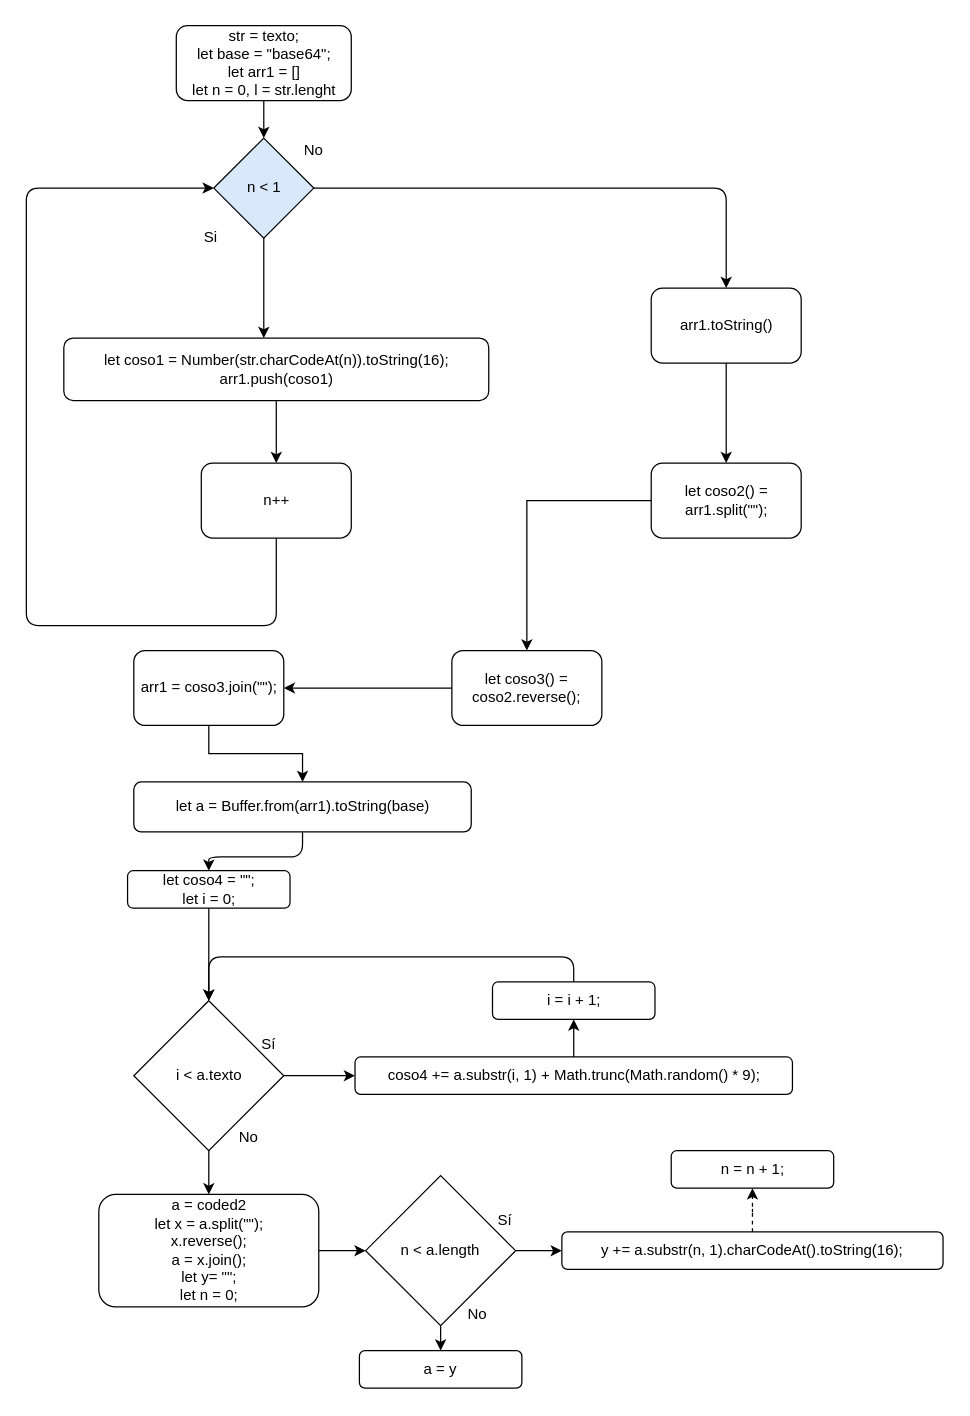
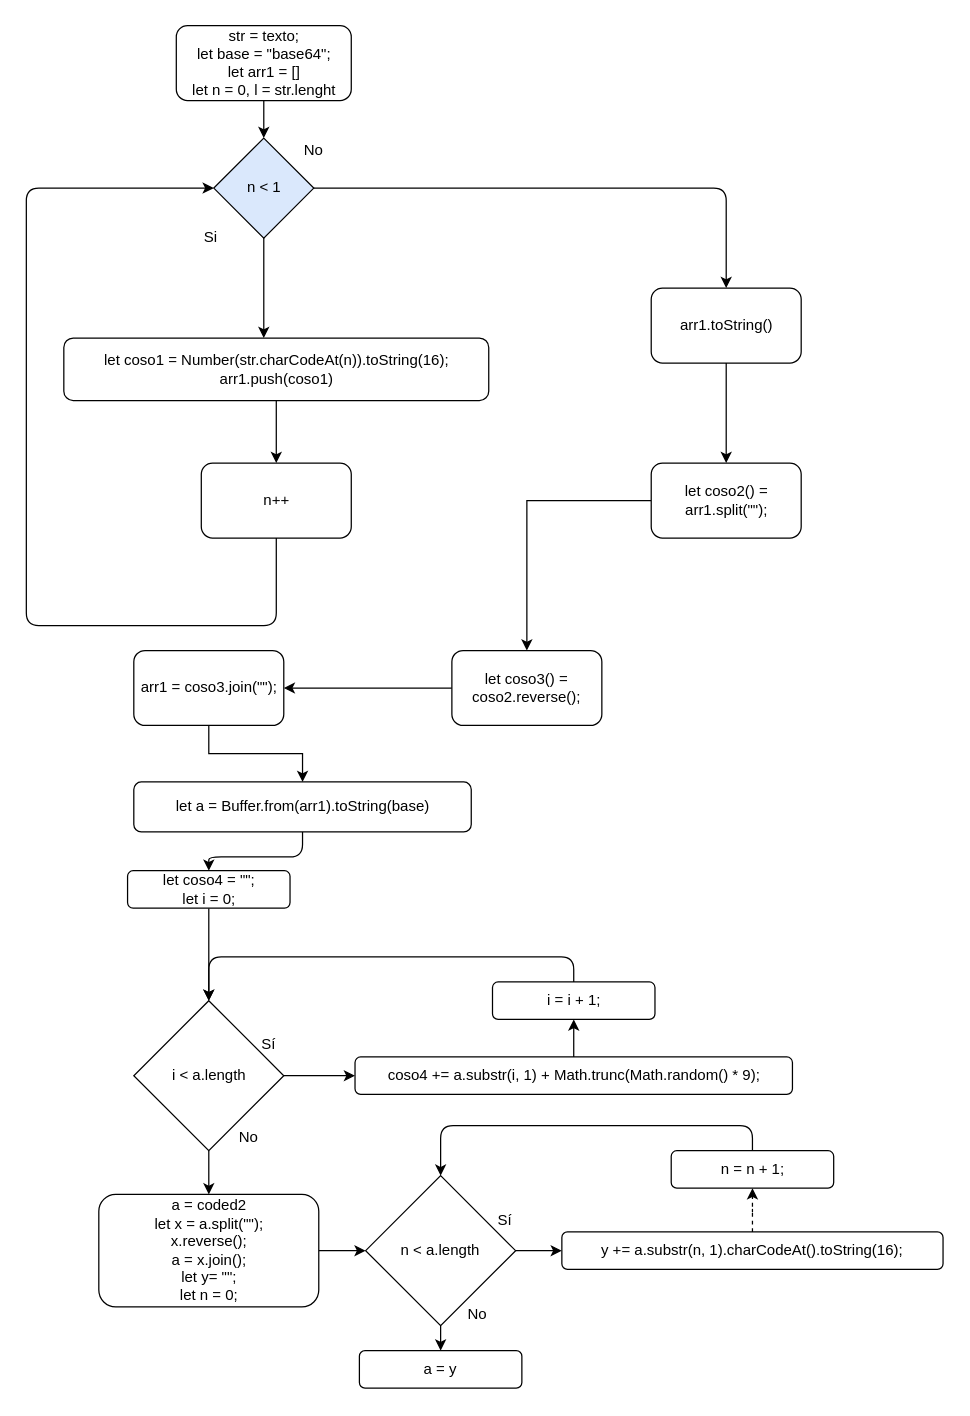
  <mxCell id="0" />
  <mxCell id="1" parent="0" />
  <mxCell id="2" value="" style="edgeStyle=orthogonalEdgeStyle;rounded=0;orthogonalLoop=1;jettySize=auto;html=1;" parent="1" source="3" target="5" edge="1"><mxGeometry relative="1" as="geometry" /></mxCell>
  <mxCell id="3" value="str = texto;&lt;br&gt;let base = &quot;base64&quot;;&lt;br&gt;let arr1 = []&lt;br&gt;let n = 0, l = str.lenght" style="rounded=1;whiteSpace=wrap;html=1;" parent="1" vertex="1"><mxGeometry x="140.5" y="20" width="140" height="60" as="geometry" /></mxCell>
  <mxCell id="4" value="" style="edgeStyle=orthogonalEdgeStyle;rounded=0;orthogonalLoop=1;jettySize=auto;html=1;" parent="1" source="5" edge="1"><mxGeometry relative="1" as="geometry"><mxPoint x="210.5" y="270" as="targetPoint" /></mxGeometry></mxCell>
  <mxCell id="5" value="n &amp;lt; 1" style="rhombus;whiteSpace=wrap;html=1;fillColor=#dae8fc;" parent="1" vertex="1"><mxGeometry x="170.5" y="110" width="80" height="80" as="geometry" /></mxCell>
  <mxCell id="6" value="Si" style="text;html=1;resizable=0;points=[];autosize=1;align=left;verticalAlign=top;spacingTop=-4;" parent="1" vertex="1"><mxGeometry x="160.5" y="180" width="30" height="20" as="geometry" /></mxCell>
  <mxCell id="7" value="" style="edgeStyle=orthogonalEdgeStyle;rounded=0;orthogonalLoop=1;jettySize=auto;html=1;" parent="1" source="8" target="9" edge="1"><mxGeometry relative="1" as="geometry" /></mxCell>
  <mxCell id="8" value="let coso1 = Number(str.charCodeAt(n)).toString(16);&lt;br&gt;arr1.push(coso1)" style="rounded=1;whiteSpace=wrap;html=1;" parent="1" vertex="1"><mxGeometry x="50.5" y="270" width="340" height="50" as="geometry" /></mxCell>
  <mxCell id="9" value="n++" style="rounded=1;whiteSpace=wrap;html=1;" parent="1" vertex="1"><mxGeometry x="160.5" y="370" width="120" height="60" as="geometry" /></mxCell>
  <mxCell id="10" value="" style="endArrow=classic;html=1;exitX=1;exitY=0.5;exitDx=0;exitDy=0;" parent="1" source="5" edge="1"><mxGeometry width="50" height="50" relative="1" as="geometry"><mxPoint x="380.5" y="150" as="sourcePoint" /><mxPoint x="580.5" y="230" as="targetPoint" /><Array as="points"><mxPoint x="580.5" y="150" /></Array></mxGeometry></mxCell>
  <mxCell id="11" value="No" style="text;html=1;resizable=0;points=[];autosize=1;align=left;verticalAlign=top;spacingTop=-4;" parent="1" vertex="1"><mxGeometry x="240.5" y="110" width="30" height="20" as="geometry" /></mxCell>
  <mxCell id="12" value="" style="endArrow=classic;html=1;exitX=0.5;exitY=1;exitDx=0;exitDy=0;entryX=0;entryY=0.5;entryDx=0;entryDy=0;" parent="1" source="9" target="5" edge="1"><mxGeometry width="50" height="50" relative="1" as="geometry"><mxPoint x="210.5" y="480" as="sourcePoint" /><mxPoint x="260.5" y="430" as="targetPoint" /><Array as="points"><mxPoint x="220.5" y="500" /><mxPoint x="20.5" y="500" /><mxPoint x="20.5" y="150" /></Array></mxGeometry></mxCell>
  <mxCell id="13" value="" style="edgeStyle=orthogonalEdgeStyle;rounded=0;orthogonalLoop=1;jettySize=auto;html=1;" parent="1" source="14" target="16" edge="1"><mxGeometry relative="1" as="geometry" /></mxCell>
  <mxCell id="14" value="arr1.toString()" style="rounded=1;whiteSpace=wrap;html=1;" parent="1" vertex="1"><mxGeometry x="520.5" y="230" width="120" height="60" as="geometry" /></mxCell>
  <mxCell id="15" value="" style="edgeStyle=orthogonalEdgeStyle;rounded=0;orthogonalLoop=1;jettySize=auto;html=1;" parent="1" source="16" target="18" edge="1"><mxGeometry relative="1" as="geometry" /></mxCell>
  <mxCell id="16" value="let coso2() = arr1.split(&quot;&quot;);" style="rounded=1;whiteSpace=wrap;html=1;" parent="1" vertex="1"><mxGeometry x="520.5" y="370" width="120" height="60" as="geometry" /></mxCell>
  <mxCell id="17" value="" style="edgeStyle=orthogonalEdgeStyle;rounded=0;orthogonalLoop=1;jettySize=auto;html=1;" parent="1" source="18" target="20" edge="1"><mxGeometry relative="1" as="geometry" /></mxCell>
  <mxCell id="18" value="let coso3() = coso2.reverse();" style="rounded=1;whiteSpace=wrap;html=1;" parent="1" vertex="1"><mxGeometry x="361" y="520" width="120" height="60" as="geometry" /></mxCell>
  <mxCell id="19" style="edgeStyle=orthogonalEdgeStyle;rounded=0;orthogonalLoop=1;jettySize=auto;html=1;entryX=0.5;entryY=0;entryDx=0;entryDy=0;" edge="1" parent="1" source="20" target="22"><mxGeometry relative="1" as="geometry" /></mxCell>
  <mxCell id="20" value="arr1 = coso3.join(&quot;&quot;);" style="rounded=1;whiteSpace=wrap;html=1;" parent="1" vertex="1"><mxGeometry x="106.5" y="520" width="120" height="60" as="geometry" /></mxCell>
  <mxCell id="21" style="edgeStyle=orthogonalEdgeStyle;rounded=1;orthogonalLoop=1;jettySize=auto;html=1;entryX=0.5;entryY=0;entryDx=0;entryDy=0;" edge="1" parent="1" source="22" target="27"><mxGeometry relative="1" as="geometry" /></mxCell>
  <mxCell id="22" value="let a = Buffer.from(arr1).toString(base)" style="rounded=1;whiteSpace=wrap;html=1;" vertex="1" parent="1"><mxGeometry x="106.5" y="625.2" width="270" height="40" as="geometry" /></mxCell>
  <mxCell id="23" style="edgeStyle=orthogonalEdgeStyle;rounded=1;orthogonalLoop=1;jettySize=auto;html=1;" edge="1" parent="1" source="25" target="35"><mxGeometry relative="1" as="geometry" /></mxCell>
  <mxCell id="24" style="edgeStyle=orthogonalEdgeStyle;rounded=1;orthogonalLoop=1;jettySize=auto;html=1;exitX=1;exitY=0.5;exitDx=0;exitDy=0;entryX=0;entryY=0.5;entryDx=0;entryDy=0;" edge="1" parent="1" source="25" target="32"><mxGeometry relative="1" as="geometry" /></mxCell>
- <mxCell id="25" value="i &amp;lt; a.texto" style="rhombus;whiteSpace=wrap;html=1;" vertex="1" parent="1"><mxGeometry x="106.5" y="800.2" width="120" height="120" as="geometry" /></mxCell>
+ <mxCell id="25" value="i &amp;lt; a.length" style="rhombus;whiteSpace=wrap;html=1;" vertex="1" parent="1"><mxGeometry x="106.5" y="800.2" width="120" height="120" as="geometry" /></mxCell>
  <mxCell id="26" style="edgeStyle=orthogonalEdgeStyle;rounded=1;orthogonalLoop=1;jettySize=auto;html=1;entryX=0.5;entryY=0;entryDx=0;entryDy=0;" edge="1" parent="1" source="27" target="25"><mxGeometry relative="1" as="geometry" /></mxCell>
  <mxCell id="27" value="let coso4 = &quot;&quot;;&lt;br&gt;let i = 0;" style="rounded=1;whiteSpace=wrap;html=1;" vertex="1" parent="1"><mxGeometry x="101.5" y="696.2" width="130" height="30" as="geometry" /></mxCell>
  <mxCell id="28" value="Sí" style="text;html=1;resizable=0;points=[];autosize=1;align=left;verticalAlign=top;spacingTop=-4;" vertex="1" parent="1"><mxGeometry x="206.5" y="825.2" width="30" height="20" as="geometry" /></mxCell>
  <mxCell id="29" style="edgeStyle=orthogonalEdgeStyle;rounded=1;orthogonalLoop=1;jettySize=auto;html=1;entryX=0.5;entryY=0;entryDx=0;entryDy=0;exitX=0.5;exitY=0;exitDx=0;exitDy=0;" edge="1" parent="1" source="30" target="25"><mxGeometry relative="1" as="geometry" /></mxCell>
  <mxCell id="30" value="i = i + 1;" style="rounded=1;whiteSpace=wrap;html=1;" vertex="1" parent="1"><mxGeometry x="393.5" y="785.2" width="130" height="30" as="geometry" /></mxCell>
  <mxCell id="31" style="edgeStyle=orthogonalEdgeStyle;rounded=1;orthogonalLoop=1;jettySize=auto;html=1;entryX=0.5;entryY=1;entryDx=0;entryDy=0;" edge="1" parent="1" source="32" target="30"><mxGeometry relative="1" as="geometry" /></mxCell>
  <mxCell id="32" value="coso4 += a.substr(i, 1) + Math.trunc(Math.random() * 9);" style="rounded=1;whiteSpace=wrap;html=1;" vertex="1" parent="1"><mxGeometry x="283.5" y="845.2" width="350" height="30" as="geometry" /></mxCell>
  <mxCell id="33" value="No" style="text;html=1;resizable=0;points=[];autosize=1;align=left;verticalAlign=top;spacingTop=-4;" vertex="1" parent="1"><mxGeometry x="188.5" y="900.2" width="30" height="20" as="geometry" /></mxCell>
  <mxCell id="34" style="edgeStyle=orthogonalEdgeStyle;rounded=1;orthogonalLoop=1;jettySize=auto;html=1;entryX=0;entryY=0.5;entryDx=0;entryDy=0;" edge="1" parent="1" source="35" target="38"><mxGeometry relative="1" as="geometry" /></mxCell>
  <mxCell id="35" value="a = coded2&lt;br&gt;let x = a.split(&quot;&quot;);&lt;br&gt;x.reverse();&lt;br&gt;a = x.join();&lt;br&gt;let y= &quot;&quot;;&lt;br&gt;let n = 0;" style="rounded=1;whiteSpace=wrap;html=1;" vertex="1" parent="1"><mxGeometry x="78.5" y="955.2" width="176" height="90" as="geometry" /></mxCell>
  <mxCell id="36" style="edgeStyle=orthogonalEdgeStyle;rounded=1;orthogonalLoop=1;jettySize=auto;html=1;entryX=0;entryY=0.5;entryDx=0;entryDy=0;" edge="1" parent="1" source="38" target="41"><mxGeometry relative="1" as="geometry" /></mxCell>
  <mxCell id="37" style="edgeStyle=orthogonalEdgeStyle;rounded=1;orthogonalLoop=1;jettySize=auto;html=1;entryX=0.5;entryY=0;entryDx=0;entryDy=0;" edge="1" parent="1" source="38" target="44"><mxGeometry relative="1" as="geometry" /></mxCell>
  <mxCell id="38" value="n &amp;lt; a.length" style="rhombus;whiteSpace=wrap;html=1;" vertex="1" parent="1"><mxGeometry x="292" y="940.2" width="120" height="120" as="geometry" /></mxCell>
  <mxCell id="39" value="Sí" style="text;html=1;resizable=0;points=[];autosize=1;align=left;verticalAlign=top;spacingTop=-4;" vertex="1" parent="1"><mxGeometry x="396" y="966.2" width="30" height="20" as="geometry" /></mxCell>
  <mxCell id="40" style="edgeStyle=orthogonalEdgeStyle;rounded=1;orthogonalLoop=1;jettySize=auto;html=1;entryX=0.5;entryY=1;entryDx=0;entryDy=0;dashed=1;" edge="1" parent="1" source="41" target="43"><mxGeometry relative="1" as="geometry" /></mxCell>
  <mxCell id="41" value="y += a.substr(n, 1).charCodeAt().toString(16);" style="rounded=1;whiteSpace=wrap;html=1;" vertex="1" parent="1"><mxGeometry x="449" y="985.2" width="305" height="30" as="geometry" /></mxCell>
+ <mxCell id="42" style="edgeStyle=orthogonalEdgeStyle;rounded=1;orthogonalLoop=1;jettySize=auto;html=1;entryX=0.5;entryY=0;entryDx=0;entryDy=0;exitX=0.5;exitY=0;exitDx=0;exitDy=0;" edge="1" parent="1" source="43" target="38"><mxGeometry relative="1" as="geometry" /></mxCell>
  <mxCell id="43" value="n = n + 1;" style="rounded=1;whiteSpace=wrap;html=1;" vertex="1" parent="1"><mxGeometry x="536.5" y="920.2" width="130" height="30" as="geometry" /></mxCell>
  <mxCell id="44" value="a = y" style="rounded=1;whiteSpace=wrap;html=1;" vertex="1" parent="1"><mxGeometry x="287" y="1080.2" width="130" height="30" as="geometry" /></mxCell>
  <mxCell id="45" value="No" style="text;html=1;resizable=0;points=[];autosize=1;align=left;verticalAlign=top;spacingTop=-4;" vertex="1" parent="1"><mxGeometry x="372" y="1041.2" width="30" height="20" as="geometry" /></mxCell>
